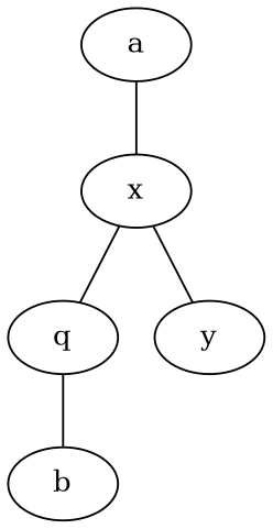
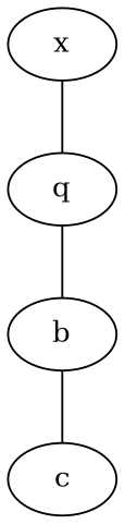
  graph {
    q
    b
-   a
+   c
    x
-   y
    q -- b
-   a -- x
+   b -- c
    x -- q [w=10.0]
-   x -- y [w=5.0]
  }
